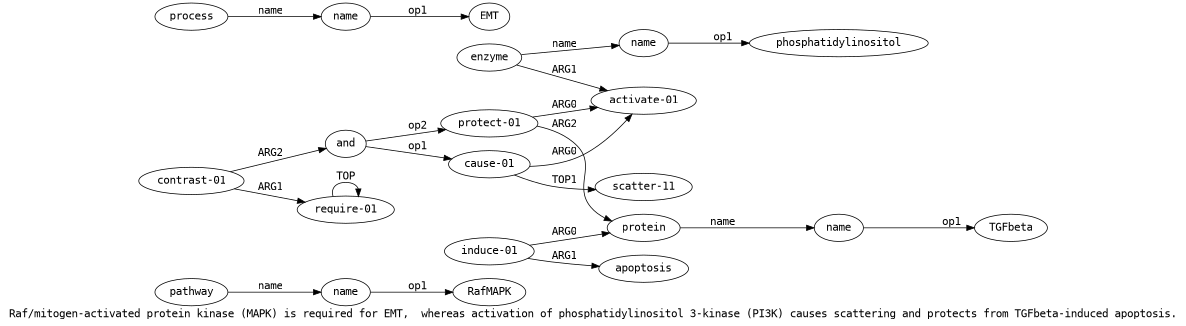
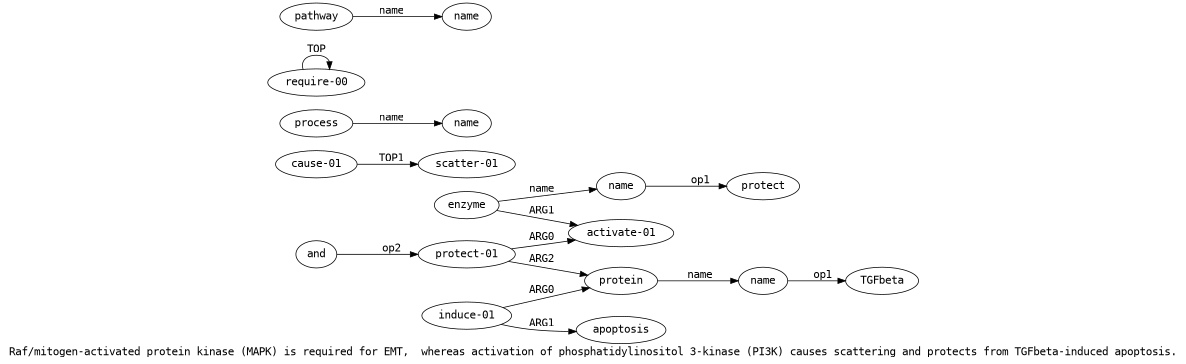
  digraph {
    fontname="DejaVu Sans Mono"
    label="Raf/mitogen-activated protein kinase (MAPK) is required for EMT,  whereas activation of phosphatidylinositol 3-kinase (PI3K) causes scattering and protects from TGFbeta-induced apoptosis."
    rankdir=LR
    node [color=black fontname="DejaVu Sans Mono" gold_ind=-1 gold_label=name test_ind=-1 test_label=name]
    edge [color=black fontname="DejaVu Sans Mono" gold_label=op1 test_label=op1]
-   n1 [gold_label=RafMAPK label=RafMAPK test_label=RafMAPK]
-   n2 [gold_label=phosphatidylinositol label=phosphatidylinositol test_label=phosphatidylinositol]
+   n2 [gold_label=phosphatidylinositol label=protect test_label=phosphatidylinositol]
    n3 [gold_ind=15 gold_label=protein label=protein test_ind=15 test_label=protein]
    n4 [gold_ind=16 label=name test_ind=16]
    n5 [gold_label=TGFbeta label=TGFbeta test_label=TGFbeta]
    n6 [gold_ind=14 gold_label="induce-01" label="induce-01" test_ind=14 test_label="induce-01"]
    n7 [gold_ind=13 gold_label=apoptosis label=apoptosis test_ind=13 test_label=apoptosis]
-   n8 [gold_ind=11 gold_label="scatter-01" label="scatter-11" test_ind=11 test_label="scatter-01"]
+   n8 [gold_ind=11 gold_label="scatter-01" label="scatter-01" test_ind=11 test_label="scatter-01"]
    n9 [gold_ind=10 label=name test_ind=10]
    n10 [gold_ind=12 gold_label="protect-01" label="protect-01" test_ind=12 test_label="protect-01"]
    n11 [gold_ind=8 gold_label="activate-01" label="activate-01" test_ind=8 test_label="activate-01"]
    n12 [gold_ind=9 gold_label=enzyme label=enzyme test_ind=9 test_label=enzyme]
    n13 [gold_ind=1 gold_label=process label=process test_ind=1 test_label=process]
    n14 [gold_ind=2 label=name test_ind=2]
-   n15 [gold_label=EMT label=EMT test_label=EMT]
-   n16 [gold_ind=0 gold_label="require-01" label="require-01" test_ind=0 test_label="require-01"]
+   n16 [gold_ind=0 gold_label="require-01" label="require-00" test_ind=0 test_label="require-01"]
    n17 [gold_ind=3 gold_label=pathway label=pathway test_ind=3 test_label=pathway]
    n18 [gold_ind=4 label=name test_ind=4]
-   n19 [gold_ind=5 gold_label="contrast-01" label="contrast-01" test_ind=5 test_label="contrast-01"]
    n20 [gold_ind=6 gold_label=and label=and test_ind=6 test_label=and]
    n21 [gold_ind=7 gold_label="cause-01" label="cause-01" test_ind=7 test_label="cause-01"]
    n3 -> n4 [gold_label=name label=name test_label=name]
    n4 -> n5 [label=op1]
    n6 -> n3 [gold_label=ARG0 label=ARG0 test_label=ARG0]
    n6 -> n7 [gold_label=ARG1 label=ARG1 test_label=ARG1]
    n9 -> n2 [label=op1]
    n10 -> n3 [gold_label=ARG2 label=ARG2 test_label=ARG2]
    n10 -> n11 [gold_label=ARG0 label=ARG0 test_label=ARG0]
    n12 -> n9 [gold_label=name label=name test_label=name]
    n12 -> n11 [gold_label=ARG1 label=ARG1 test_label=ARG1]
    n13 -> n14 [gold_label=name label=name test_label=name]
-   n14 -> n15 [label=op1]
    n16 -> n16 [gold_label=TOP label=TOP test_label=TOP]
    n17 -> n18 [gold_label=name label=name test_label=name]
-   n18 -> n1 [label=op1]
-   n19 -> n16 [gold_label=ARG1 label=ARG1 test_label=ARG1]
-   n19 -> n20 [gold_label=ARG2 label=ARG2 test_label=ARG2]
    n20 -> n10 [gold_label=op2 label=op2 test_label=op2]
-   n20 -> n21 [label=op1]
    n21 -> n8 [gold_label=ARG1 label=TOP1 test_label=ARG1]
-   n21 -> n11 [gold_label=ARG0 label=ARG0 test_label=ARG0]
  }
